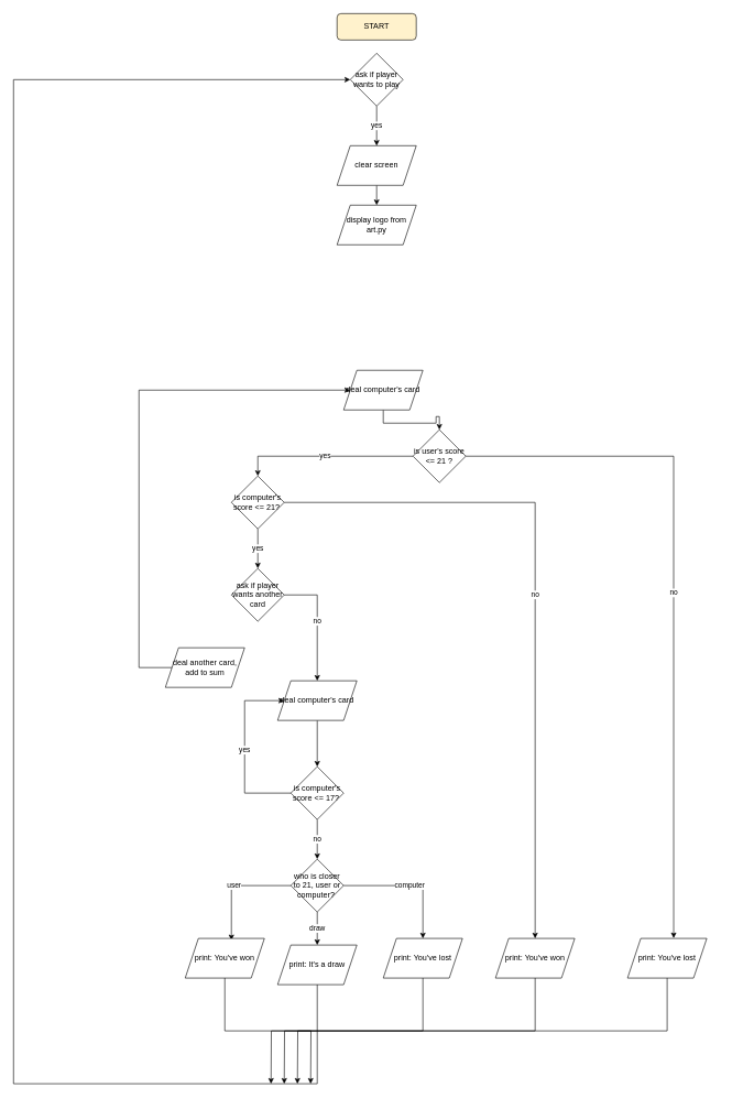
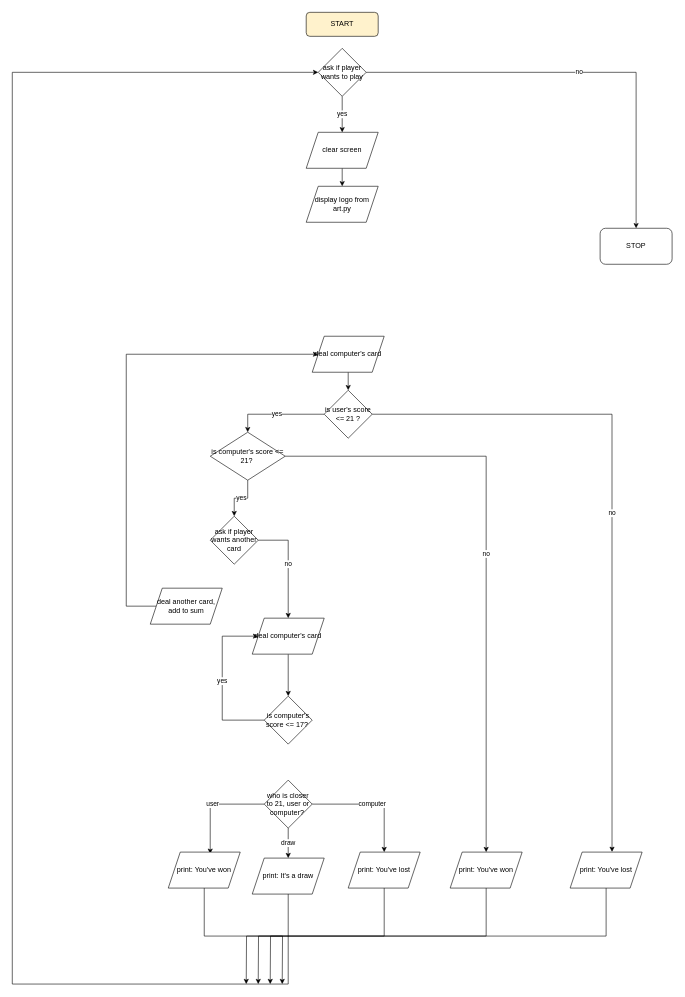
  <mxCell id="0" />
  <mxCell id="1" parent="0" />
  <mxCell id="2" value="START" style="rounded=1;whiteSpace=wrap;html=1;fontSize=12;glass=0;strokeWidth=1;shadow=0;fillColor=#fff2cc;" parent="1" vertex="1"><mxGeometry x="510" y="20" width="120" height="40" as="geometry" /></mxCell>
  <mxCell id="3" value="display logo from art.py" style="shape=parallelogram;perimeter=parallelogramPerimeter;whiteSpace=wrap;html=1;fixedSize=1;" vertex="1" parent="1"><mxGeometry x="510" y="310" width="120" height="60" as="geometry" /></mxCell>
+ <mxCell id="4" value="no" style="edgeStyle=orthogonalEdgeStyle;rounded=0;orthogonalLoop=1;jettySize=auto;html=1;exitX=1;exitY=0.5;exitDx=0;exitDy=0;entryX=0.5;entryY=0;entryDx=0;entryDy=0;" edge="1" parent="1" source="6" target="7"><mxGeometry relative="1" as="geometry" /></mxCell>
  <mxCell id="5" value="yes" style="edgeStyle=orthogonalEdgeStyle;rounded=0;orthogonalLoop=1;jettySize=auto;html=1;exitX=0.5;exitY=1;exitDx=0;exitDy=0;entryX=0.5;entryY=0;entryDx=0;entryDy=0;" edge="1" parent="1" source="6" target="40"><mxGeometry relative="1" as="geometry"><mxPoint x="570" y="210" as="targetPoint" /></mxGeometry></mxCell>
  <mxCell id="6" value="ask if player wants to play" style="rhombus;whiteSpace=wrap;html=1;" vertex="1" parent="1"><mxGeometry x="530" y="80" width="80" height="80" as="geometry" /></mxCell>
+ <mxCell id="7" value="STOP" style="rounded=1;whiteSpace=wrap;html=1;" vertex="1" parent="1"><mxGeometry x="1000" y="380" width="120" height="60" as="geometry" /></mxCell>
  <mxCell id="8" style="edgeStyle=orthogonalEdgeStyle;rounded=0;orthogonalLoop=1;jettySize=auto;html=1;exitX=0.5;exitY=1;exitDx=0;exitDy=0;entryX=0.5;entryY=0;entryDx=0;entryDy=0;" edge="1" parent="1" source="9" target="16"><mxGeometry relative="1" as="geometry" /></mxCell>
  <mxCell id="9" value="deal computer's card" style="shape=parallelogram;perimeter=parallelogramPerimeter;whiteSpace=wrap;html=1;fixedSize=1;" vertex="1" parent="1"><mxGeometry x="520" y="560" width="120" height="60" as="geometry" /></mxCell>
  <mxCell id="10" value="no" style="edgeStyle=orthogonalEdgeStyle;rounded=0;orthogonalLoop=1;jettySize=auto;html=1;exitX=1;exitY=0.5;exitDx=0;exitDy=0;entryX=0.5;entryY=0;entryDx=0;entryDy=0;" edge="1" parent="1" source="11" target="25"><mxGeometry relative="1" as="geometry" /></mxCell>
  <mxCell id="11" value="ask if player wants another card" style="rhombus;whiteSpace=wrap;html=1;" vertex="1" parent="1"><mxGeometry y="860" width="80" height="80" as="geometry" x="350" /></mxCell>
  <mxCell id="12" style="edgeStyle=orthogonalEdgeStyle;rounded=0;orthogonalLoop=1;jettySize=auto;html=1;exitX=0;exitY=0.5;exitDx=0;exitDy=0;entryX=0;entryY=0.5;entryDx=0;entryDy=0;" edge="1" parent="1" source="13" target="9"><mxGeometry relative="1" as="geometry"><mxPoint x="220" y="580" as="targetPoint" /><Array as="points"><mxPoint x="210" y="1010" /><mxPoint x="210" y="590" /></Array></mxGeometry></mxCell>
  <mxCell id="13" value="deal another card, add to sum" style="shape=parallelogram;perimeter=parallelogramPerimeter;whiteSpace=wrap;html=1;fixedSize=1;" vertex="1" parent="1"><mxGeometry x="250" y="980" width="120" height="60" as="geometry" /></mxCell>
  <mxCell id="14" value="yes" style="edgeStyle=orthogonalEdgeStyle;rounded=0;orthogonalLoop=1;jettySize=auto;html=1;exitX=0;exitY=0.5;exitDx=0;exitDy=0;entryX=0.5;entryY=0;entryDx=0;entryDy=0;" edge="1" parent="1" source="16" target="21"><mxGeometry relative="1" as="geometry" /></mxCell>
  <mxCell id="15" value="no" style="edgeStyle=orthogonalEdgeStyle;rounded=0;orthogonalLoop=1;jettySize=auto;html=1;exitX=1;exitY=0.5;exitDx=0;exitDy=0;entryX=0.582;entryY=-0.006;entryDx=0;entryDy=0;entryPerimeter=0;exitPerimeter=0;" edge="1" parent="1" source="16" target="18"><mxGeometry relative="1" as="geometry"><Array as="points"><mxPoint x="1020" y="690" /></Array></mxGeometry></mxCell>
- <mxCell id="16" value="is user's score &amp;lt;= 21 ?" style="rhombus;whiteSpace=wrap;html=1;" vertex="1" parent="1"><mxGeometry x="625" y="650" width="80" height="80" as="geometry" /></mxCell>
+ <mxCell id="16" value="is user's score &amp;lt;= 21 ?" style="rhombus;whiteSpace=wrap;html=1;" vertex="1" parent="1"><mxGeometry x="540" y="650" width="80" height="80" as="geometry" /></mxCell>
  <mxCell id="17" style="edgeStyle=orthogonalEdgeStyle;rounded=0;orthogonalLoop=1;jettySize=auto;html=1;exitX=0.5;exitY=1;exitDx=0;exitDy=0;" edge="1" parent="1" source="18"><mxGeometry relative="1" as="geometry"><mxPoint x="410" y="1640" as="targetPoint" /></mxGeometry></mxCell>
  <mxCell id="18" value="print: You've lost" style="shape=parallelogram;perimeter=parallelogramPerimeter;whiteSpace=wrap;html=1;fixedSize=1;" vertex="1" parent="1"><mxGeometry x="950" y="1420" width="120" height="60" as="geometry" /></mxCell>
  <mxCell id="19" value="yes" style="edgeStyle=orthogonalEdgeStyle;rounded=0;orthogonalLoop=1;jettySize=auto;html=1;exitX=0.5;exitY=1;exitDx=0;exitDy=0;entryX=0.5;entryY=0;entryDx=0;entryDy=0;" edge="1" parent="1" source="21" target="11"><mxGeometry relative="1" as="geometry" /></mxCell>
  <mxCell id="20" value="no" style="edgeStyle=orthogonalEdgeStyle;rounded=0;orthogonalLoop=1;jettySize=auto;html=1;exitX=1;exitY=0.5;exitDx=0;exitDy=0;" edge="1" parent="1" source="21" target="23"><mxGeometry relative="1" as="geometry" /></mxCell>
- <mxCell id="21" value="is computer's score &amp;lt;= 21?&amp;nbsp;" style="rhombus;whiteSpace=wrap;html=1;" vertex="1" parent="1"><mxGeometry y="720" width="80" height="80" as="geometry" x="350" /></mxCell>
+ <mxCell id="21" value="is computer's score &amp;lt;= 21?&amp;nbsp;" style="rhombus;whiteSpace=wrap;html=1;" vertex="1" parent="1"><mxGeometry x="350" y="720" width="125" height="80" as="geometry" /></mxCell>
  <mxCell id="22" style="edgeStyle=orthogonalEdgeStyle;rounded=0;orthogonalLoop=1;jettySize=auto;html=1;exitX=0.5;exitY=1;exitDx=0;exitDy=0;" edge="1" parent="1" source="23"><mxGeometry relative="1" as="geometry"><mxPoint x="430" y="1640" as="targetPoint" /></mxGeometry></mxCell>
  <mxCell id="23" value="print: You've won" style="shape=parallelogram;perimeter=parallelogramPerimeter;whiteSpace=wrap;html=1;fixedSize=1;" vertex="1" parent="1"><mxGeometry x="750" y="1420" width="120" height="60" as="geometry" /></mxCell>
  <mxCell id="24" style="edgeStyle=orthogonalEdgeStyle;rounded=0;orthogonalLoop=1;jettySize=auto;html=1;exitX=0.5;exitY=1;exitDx=0;exitDy=0;entryX=0.5;entryY=0;entryDx=0;entryDy=0;" edge="1" parent="1" source="25" target="28"><mxGeometry relative="1" as="geometry" /></mxCell>
  <mxCell id="25" value="deal computer's card" style="shape=parallelogram;perimeter=parallelogramPerimeter;whiteSpace=wrap;html=1;fixedSize=1;" vertex="1" parent="1"><mxGeometry x="420" y="1030" width="120" height="60" as="geometry" /></mxCell>
  <mxCell id="26" value="yes" style="edgeStyle=orthogonalEdgeStyle;rounded=0;orthogonalLoop=1;jettySize=auto;html=1;exitX=0;exitY=0.5;exitDx=0;exitDy=0;entryX=0;entryY=0.5;entryDx=0;entryDy=0;" edge="1" parent="1" source="28" target="25"><mxGeometry relative="1" as="geometry"><Array as="points"><mxPoint x="370" y="1200" /><mxPoint x="370" y="1060" /></Array></mxGeometry></mxCell>
- <mxCell id="27" value="no" style="edgeStyle=orthogonalEdgeStyle;rounded=0;orthogonalLoop=1;jettySize=auto;html=1;exitX=0.5;exitY=1;exitDx=0;exitDy=0;entryX=0.5;entryY=0;entryDx=0;entryDy=0;" edge="1" parent="1" source="28" target="32"><mxGeometry relative="1" as="geometry"><mxPoint x="480" y="1330" as="targetPoint" /></mxGeometry></mxCell>
  <mxCell id="28" value="is computer's score &amp;lt;= 17?&amp;nbsp;" style="rhombus;whiteSpace=wrap;html=1;" vertex="1" parent="1"><mxGeometry x="440" y="1160" width="80" height="80" as="geometry" /></mxCell>
  <mxCell id="29" value="user" style="edgeStyle=orthogonalEdgeStyle;rounded=0;orthogonalLoop=1;jettySize=auto;html=1;exitX=0;exitY=0.5;exitDx=0;exitDy=0;entryX=0.583;entryY=0.047;entryDx=0;entryDy=0;entryPerimeter=0;" edge="1" parent="1" source="32" target="34"><mxGeometry relative="1" as="geometry" /></mxCell>
  <mxCell id="30" value="draw" style="edgeStyle=orthogonalEdgeStyle;rounded=0;orthogonalLoop=1;jettySize=auto;html=1;exitX=0.5;exitY=1;exitDx=0;exitDy=0;entryX=0.5;entryY=0;entryDx=0;entryDy=0;" edge="1" parent="1" source="32" target="38"><mxGeometry relative="1" as="geometry" /></mxCell>
  <mxCell id="31" value="computer" style="edgeStyle=orthogonalEdgeStyle;rounded=0;orthogonalLoop=1;jettySize=auto;html=1;exitX=1;exitY=0.5;exitDx=0;exitDy=0;entryX=0.5;entryY=0;entryDx=0;entryDy=0;" edge="1" parent="1" source="32" target="36"><mxGeometry relative="1" as="geometry" /></mxCell>
  <mxCell id="32" value="who is closer to 21, user or computer?&amp;nbsp;" style="rhombus;whiteSpace=wrap;html=1;" vertex="1" parent="1"><mxGeometry x="440" y="1300" width="80" height="80" as="geometry" /></mxCell>
  <mxCell id="33" style="edgeStyle=orthogonalEdgeStyle;rounded=0;orthogonalLoop=1;jettySize=auto;html=1;exitX=0.5;exitY=1;exitDx=0;exitDy=0;" edge="1" parent="1" source="34"><mxGeometry relative="1" as="geometry"><mxPoint x="470" y="1640" as="targetPoint" /></mxGeometry></mxCell>
  <mxCell id="34" value="print: You've won" style="shape=parallelogram;perimeter=parallelogramPerimeter;whiteSpace=wrap;html=1;fixedSize=1;" vertex="1" parent="1"><mxGeometry x="280" y="1420" width="120" height="60" as="geometry" /></mxCell>
  <mxCell id="35" style="edgeStyle=orthogonalEdgeStyle;rounded=0;orthogonalLoop=1;jettySize=auto;html=1;exitX=0.5;exitY=1;exitDx=0;exitDy=0;" edge="1" parent="1" source="36"><mxGeometry relative="1" as="geometry"><mxPoint x="450" y="1640" as="targetPoint" /></mxGeometry></mxCell>
  <mxCell id="36" value="print: You've lost" style="shape=parallelogram;perimeter=parallelogramPerimeter;whiteSpace=wrap;html=1;fixedSize=1;" vertex="1" parent="1"><mxGeometry x="580" y="1420" width="120" height="60" as="geometry" /></mxCell>
  <mxCell id="37" style="edgeStyle=orthogonalEdgeStyle;rounded=0;orthogonalLoop=1;jettySize=auto;html=1;exitX=0.5;exitY=1;exitDx=0;exitDy=0;entryX=0;entryY=0.5;entryDx=0;entryDy=0;" edge="1" parent="1" source="38" target="6"><mxGeometry relative="1" as="geometry"><mxPoint x="60" y="1310" as="targetPoint" /><Array as="points"><mxPoint x="480" y="1640" /><mxPoint x="20" y="1640" /><mxPoint x="20" y="120" /></Array></mxGeometry></mxCell>
  <mxCell id="38" value="print: It's a draw" style="shape=parallelogram;perimeter=parallelogramPerimeter;whiteSpace=wrap;html=1;fixedSize=1;" vertex="1" parent="1"><mxGeometry x="420" y="1430" width="120" height="60" as="geometry" /></mxCell>
  <mxCell id="39" style="edgeStyle=orthogonalEdgeStyle;rounded=0;orthogonalLoop=1;jettySize=auto;html=1;exitX=0.5;exitY=1;exitDx=0;exitDy=0;entryX=0.5;entryY=0;entryDx=0;entryDy=0;" edge="1" parent="1" source="40" target="3"><mxGeometry relative="1" as="geometry" /></mxCell>
  <mxCell id="40" value="clear screen" style="shape=parallelogram;perimeter=parallelogramPerimeter;whiteSpace=wrap;html=1;fixedSize=1;" vertex="1" parent="1"><mxGeometry x="510" y="220" width="120" height="60" as="geometry" /></mxCell>
